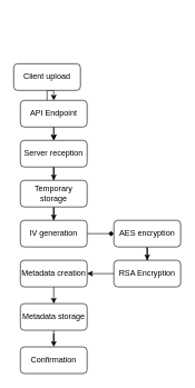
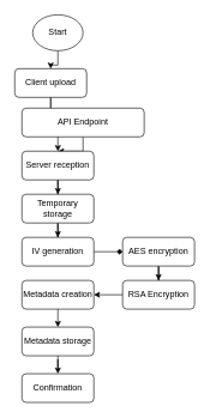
  <mxCell id="0" />
  <mxCell id="1" parent="0" />
  <mxCell id="2" style="edgeStyle=orthogonalEdgeStyle;rounded=0;orthogonalLoop=1;jettySize=auto;html=1;exitX=0.5;exitY=1;exitDx=0;exitDy=0;entryX=0.5;entryY=0;entryDx=0;entryDy=0;" parent="1" source="4" target="6" edge="1"><mxGeometry relative="1" as="geometry" /></mxCell>
  <mxCell id="3" value="" style="edgeStyle=orthogonalEdgeStyle;rounded=0;orthogonalLoop=1;jettySize=auto;html=1;" parent="1" source="4" target="8" edge="1"><mxGeometry relative="1" as="geometry" /></mxCell>
  <mxCell id="4" value="Client upload" style="rounded=1;whiteSpace=wrap;html=1;" parent="1" vertex="1"><mxGeometry x="20" y="95" width="100" height="40" as="geometry" /></mxCell>
  <mxCell id="5" style="edgeStyle=orthogonalEdgeStyle;rounded=0;orthogonalLoop=1;jettySize=auto;html=1;exitX=0.5;exitY=1;exitDx=0;exitDy=0;entryX=0.5;entryY=0;entryDx=0;entryDy=0;" parent="1" source="6" target="8" edge="1"><mxGeometry relative="1" as="geometry" /></mxCell>
- <mxCell id="6" value="API Endpoint" style="rounded=1;whiteSpace=wrap;html=1;" parent="1" vertex="1"><mxGeometry x="30" y="150" width="100" height="40" as="geometry" /></mxCell>
+ <mxCell id="6" value="API Endpoint" style="rounded=1;whiteSpace=wrap;html=1;" parent="1" vertex="1"><mxGeometry x="30" y="150" width="170" height="40" as="geometry" /></mxCell>
  <mxCell id="7" style="edgeStyle=orthogonalEdgeStyle;rounded=0;orthogonalLoop=1;jettySize=auto;html=1;entryX=0.5;entryY=0;entryDx=0;entryDy=0;" parent="1" source="8" target="10" edge="1"><mxGeometry relative="1" as="geometry" /></mxCell>
  <mxCell id="8" value="Server reception" style="rounded=1;whiteSpace=wrap;html=1;" parent="1" vertex="1"><mxGeometry x="30" y="210" width="100" height="40" as="geometry" /></mxCell>
  <mxCell id="9" style="edgeStyle=orthogonalEdgeStyle;rounded=0;orthogonalLoop=1;jettySize=auto;html=1;" parent="1" source="10" target="14" edge="1"><mxGeometry relative="1" as="geometry" /></mxCell>
  <mxCell id="10" value="Temporary storage" style="rounded=1;whiteSpace=wrap;html=1;" parent="1" vertex="1"><mxGeometry x="30" y="270" width="100" height="40" as="geometry" /></mxCell>
  <mxCell id="11" style="edgeStyle=orthogonalEdgeStyle;rounded=0;orthogonalLoop=1;jettySize=auto;html=1;entryX=0.5;entryY=0;entryDx=0;entryDy=0;exitX=0.5;exitY=1;exitDx=0;exitDy=0;" parent="1" source="12" target="20" edge="1"><mxGeometry relative="1" as="geometry" /></mxCell>
  <mxCell id="12" value="Metadata creation" style="rounded=1;whiteSpace=wrap;html=1;" parent="1" vertex="1"><mxGeometry x="30" y="390" width="100" height="40" as="geometry" /></mxCell>
  <mxCell id="13" style="edgeStyle=orthogonalEdgeStyle;rounded=0;orthogonalLoop=1;jettySize=auto;html=1;entryX=0;entryY=0.5;entryDx=0;entryDy=0;endArrow=diamond;" parent="1" source="14" target="16" edge="1"><mxGeometry relative="1" as="geometry" /></mxCell>
  <mxCell id="14" value="IV generation" style="rounded=1;whiteSpace=wrap;html=1;" parent="1" vertex="1"><mxGeometry x="30" y="330" width="100" height="40" as="geometry" /></mxCell>
  <mxCell id="15" value="" style="edgeStyle=orthogonalEdgeStyle;rounded=0;orthogonalLoop=1;jettySize=auto;html=1;" parent="1" source="16" target="18" edge="1"><mxGeometry relative="1" as="geometry" /></mxCell>
  <mxCell id="16" value="AES encryption" style="rounded=1;whiteSpace=wrap;html=1;" parent="1" vertex="1"><mxGeometry x="170" y="330" width="100" height="40" as="geometry" /></mxCell>
  <mxCell id="17" style="edgeStyle=orthogonalEdgeStyle;rounded=0;orthogonalLoop=1;jettySize=auto;html=1;entryX=1;entryY=0.5;entryDx=0;entryDy=0;" parent="1" source="18" target="12" edge="1"><mxGeometry relative="1" as="geometry" /></mxCell>
  <mxCell id="18" value="RSA Encryption" style="rounded=1;whiteSpace=wrap;html=1;" parent="1" vertex="1"><mxGeometry x="170" y="390" width="100" height="40" as="geometry" /></mxCell>
  <mxCell id="19" style="edgeStyle=orthogonalEdgeStyle;rounded=0;orthogonalLoop=1;jettySize=auto;html=1;entryX=0.5;entryY=0;entryDx=0;entryDy=0;" parent="1" source="20" target="21" edge="1"><mxGeometry relative="1" as="geometry" /></mxCell>
  <mxCell id="20" value="Metadata storage" style="rounded=1;whiteSpace=wrap;html=1;" parent="1" vertex="1"><mxGeometry x="30" y="455" width="100" height="40" as="geometry" /></mxCell>
  <mxCell id="21" value="Confirmation" style="rounded=1;whiteSpace=wrap;html=1;" parent="1" vertex="1"><mxGeometry x="30" y="520" width="100" height="40" as="geometry" /></mxCell>
+ <mxCell id="22" style="edgeStyle=orthogonalEdgeStyle;rounded=0;orthogonalLoop=1;jettySize=auto;html=1;entryX=0.5;entryY=0;entryDx=0;entryDy=0;" parent="1" source="23" target="4" edge="1"><mxGeometry relative="1" as="geometry" /></mxCell>
+ <mxCell id="23" value="Start" style="ellipse;whiteSpace=wrap;html=1;" parent="1" vertex="1"><mxGeometry x="45" y="20" width="70" height="50" as="geometry" /></mxCell>
